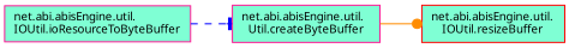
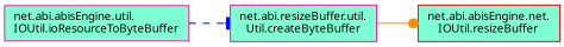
  digraph {
    fontname="Noto Sans"
    rankdir=LR
    node [color=deeppink fillcolor=aquamarine fontname="Noto Sans" fontsize=10 shape=record style=filled]
    edge [fontname="Noto Sans" fontsize=10 labelfontname=Helvetica labelfontsize=10]
    n1 [fontcolor=black height=0.2 label="net.abi.abisEngine.util.\lIOUtil.ioResourceToByteBuffer" width=0.4]
-   n2 [height=0.2 label="net.abi.abisEngine.util.\lUtil.createByteBuffer" width=0.4]
-   n3 [color=red height=0.2 label="net.abi.abisEngine.util.\lIOUtil.resizeBuffer" width=0.4]
+   n2 [height=0.2 label="net.abi.resizeBuffer.util.\lUtil.createByteBuffer" width=0.4]
+   n3 [color=red height=0.2 label="net.abi.abisEngine.net.\lIOUtil.resizeBuffer" width=0.4]
    n1 -> n2 [arrowhead=tee color=blue style=dashed]
    n2 -> n3 [arrowhead=dot color=darkorange style=solid]
  }
